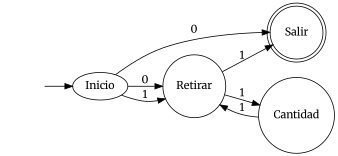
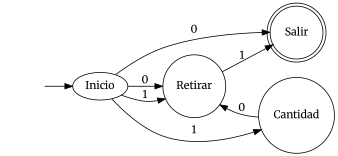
  digraph {
    fontname=Merriweather
    rankdir=LR
    node [fontname=Merriweather shape=circle]
    edge [fontname=Merriweather]
    "" [shape=plaintext]
    Inicio [shape=""]
    n3 [label=Salir shape=doublecircle]
    n4 [label=Retirar]
    n5 [label=Cantidad]
    "" -> Inicio
    Inicio -> n3 [label=0]
    Inicio -> n4 [label=0]
    Inicio -> n4 [label=1]
    n4 -> n3 [label=1]
-   n4 -> n5 [label=1]
-   n5 -> n4 [label=1]
+   Inicio -> n5 [label=1]
+   n5 -> n4 [label=0]
  }
